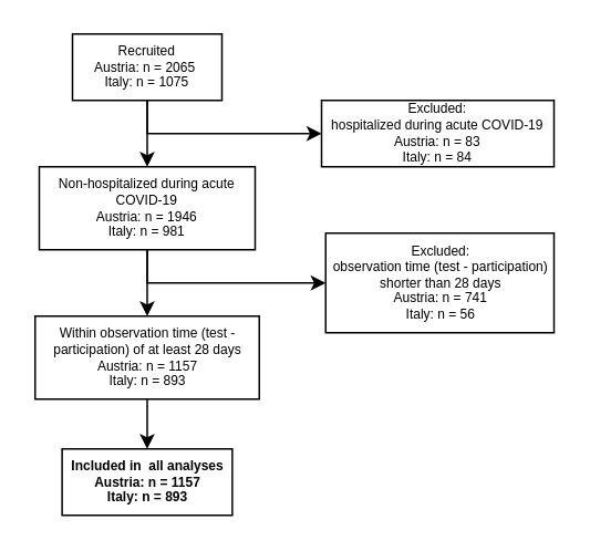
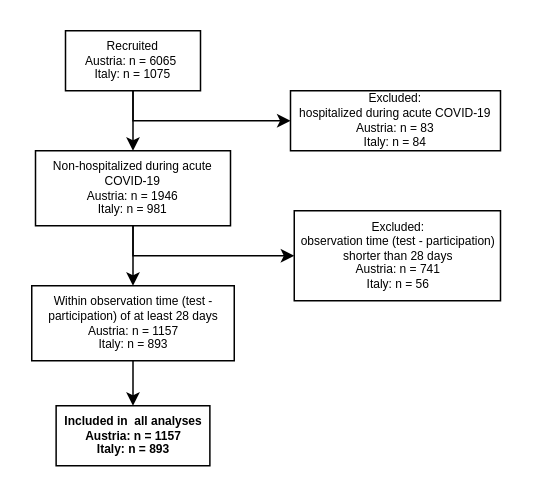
  <mxCell id="0" />
  <mxCell id="1" parent="0" />
  <mxCell id="2" style="edgeStyle=orthogonalEdgeStyle;rounded=0;orthogonalLoop=1;jettySize=auto;html=1;entryX=0.5;entryY=0;entryDx=0;entryDy=0;fontSize=8;" parent="1" source="4" target="7" edge="1"><mxGeometry relative="1" as="geometry" /></mxCell>
  <mxCell id="3" style="edgeStyle=orthogonalEdgeStyle;rounded=0;orthogonalLoop=1;jettySize=auto;html=1;entryX=0;entryY=0.5;entryDx=0;entryDy=0;fontSize=8;" parent="1" source="4" target="11" edge="1"><mxGeometry relative="1" as="geometry"><Array as="points"><mxPoint x="88" y="80" /></Array></mxGeometry></mxCell>
- <mxCell id="4" value="Recruited&lt;br style=&quot;font-size: 8px&quot;&gt;Austria: n = 2065&amp;nbsp;&lt;br&gt;Italy: n = 1075" style="rounded=0;whiteSpace=wrap;html=1;fontSize=8;" parent="1" vertex="1"><mxGeometry x="43" y="20" width="90" height="40" as="geometry" /></mxCell>
+ <mxCell id="4" value="Recruited&lt;br style=&quot;font-size: 8px&quot;&gt;Austria: n = 6065&amp;nbsp;&lt;br&gt;Italy: n = 1075" style="rounded=0;whiteSpace=wrap;html=1;fontSize=8;" parent="1" vertex="1"><mxGeometry x="43" y="20" width="90" height="40" as="geometry" /></mxCell>
  <mxCell id="5" style="edgeStyle=orthogonalEdgeStyle;rounded=0;orthogonalLoop=1;jettySize=auto;html=1;entryX=0.5;entryY=0;entryDx=0;entryDy=0;fontSize=8;" parent="1" source="7" target="9" edge="1"><mxGeometry relative="1" as="geometry" /></mxCell>
  <mxCell id="6" style="edgeStyle=orthogonalEdgeStyle;rounded=0;orthogonalLoop=1;jettySize=auto;html=1;entryX=0;entryY=0.5;entryDx=0;entryDy=0;fontSize=8;" parent="1" source="7" target="12" edge="1"><mxGeometry relative="1" as="geometry"><Array as="points"><mxPoint x="88" y="170" /><mxPoint x="195" y="170" /></Array></mxGeometry></mxCell>
  <mxCell id="7" value="Non-hospitalized during acute COVID-19&lt;br style=&quot;font-size: 8px&quot;&gt;Austria: n = 1946&lt;br&gt;Italy: n = 981" style="rounded=0;whiteSpace=wrap;html=1;fontSize=8;" parent="1" vertex="1"><mxGeometry x="23" y="100" width="130" height="50" as="geometry" /></mxCell>
  <mxCell id="8" style="edgeStyle=orthogonalEdgeStyle;rounded=0;orthogonalLoop=1;jettySize=auto;html=1;entryX=0.5;entryY=0;entryDx=0;entryDy=0;fontSize=8;" parent="1" source="9" target="10" edge="1"><mxGeometry relative="1" as="geometry" /></mxCell>
  <mxCell id="9" value="Within observation time (test - participation) of at least 28 days&lt;br style=&quot;font-size: 8px&quot;&gt;Austria: n = 1157&lt;br&gt;Italy: n = 893" style="rounded=0;whiteSpace=wrap;html=1;fontSize=8;" parent="1" vertex="1"><mxGeometry x="20.5" y="190" width="135" height="50" as="geometry" /></mxCell>
  <mxCell id="10" value="Included in&amp;nbsp; all analyses&lt;br style=&quot;font-size: 8px&quot;&gt;Austria: n = 1157&lt;br&gt;Italy: n = 893" style="rounded=0;whiteSpace=wrap;html=1;fontStyle=1;fontSize=8;" parent="1" vertex="1"><mxGeometry x="36.75" y="270" width="102.5" height="40" as="geometry" /></mxCell>
  <mxCell id="11" value="Excluded: &lt;br&gt;hospitalized during acute COVID-19&lt;br&gt;Austria: n = 83&lt;br&gt;Italy: n = 84" style="rounded=0;whiteSpace=wrap;html=1;fontSize=8;" parent="1" vertex="1"><mxGeometry x="193" y="60" width="140" height="40" as="geometry" /></mxCell>
  <mxCell id="12" value="Excluded:&lt;br&gt;observation time (test - participation) shorter than 28 days&lt;br&gt;Austria: n = 741&lt;br&gt;Italy: n = 56" style="rounded=0;whiteSpace=wrap;html=1;fontSize=8;" parent="1" vertex="1"><mxGeometry x="195.5" y="140" width="137.5" height="60" as="geometry" /></mxCell>
